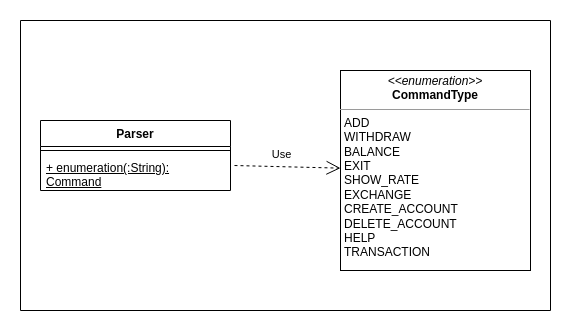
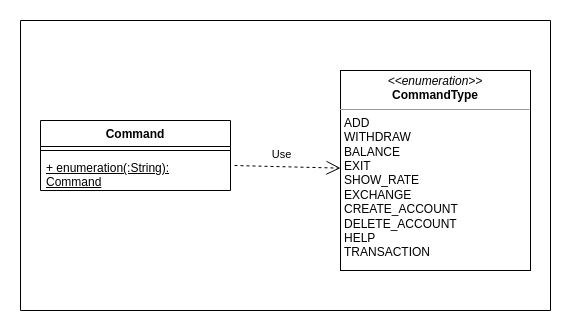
  <mxCell id="0" />
  <mxCell id="1" parent="0" />
- <mxCell id="2" value="Parser" style="swimlane;fontStyle=1;align=center;verticalAlign=top;childLayout=stackLayout;horizontal=1;startSize=26;horizontalStack=0;resizeParent=1;resizeParentMax=0;resizeLast=0;collapsible=1;marginBottom=0;whiteSpace=wrap;html=1;" parent="1" vertex="1"><mxGeometry x="40" y="120" width="190" height="70" as="geometry" /></mxCell>
+ <mxCell id="2" value="Command" style="swimlane;fontStyle=1;align=center;verticalAlign=top;childLayout=stackLayout;horizontal=1;startSize=26;horizontalStack=0;resizeParent=1;resizeParentMax=0;resizeLast=0;collapsible=1;marginBottom=0;whiteSpace=wrap;html=1;" parent="1" vertex="1"><mxGeometry x="40" y="120" width="190" height="70" as="geometry" /></mxCell>
  <mxCell id="3" value="" style="line;strokeWidth=1;fillColor=none;align=left;verticalAlign=middle;spacingTop=-1;spacingLeft=3;spacingRight=3;rotatable=0;labelPosition=right;points=[];portConstraint=eastwest;strokeColor=inherit;" parent="2" vertex="1"><mxGeometry y="26" width="190" height="8" as="geometry" /></mxCell>
  <mxCell id="4" value="&lt;u&gt;+ enumeration(:String): Command&lt;/u&gt;" style="text;strokeColor=none;fillColor=none;align=left;verticalAlign=top;spacingLeft=4;spacingRight=4;overflow=hidden;rotatable=0;points=[[0,0.5],[1,0.5]];portConstraint=eastwest;whiteSpace=wrap;html=1;" parent="2" vertex="1"><mxGeometry y="34" width="190" height="36" as="geometry" /></mxCell>
  <mxCell id="5" value="&lt;p style=&quot;margin:0px;margin-top:4px;text-align:center;&quot;&gt;&lt;i&gt;&amp;lt;&amp;lt;enumeration&amp;gt;&amp;gt;&lt;/i&gt;&lt;br&gt;&lt;b&gt;CommandType&lt;/b&gt;&lt;/p&gt;&lt;hr size=&quot;1&quot;&gt;&lt;p style=&quot;margin:0px;margin-left:4px;&quot;&gt;ADD&lt;/p&gt;&lt;p style=&quot;margin:0px;margin-left:4px;&quot;&gt;WITHDRAW&lt;/p&gt;&lt;p style=&quot;margin:0px;margin-left:4px;&quot;&gt;BALANCE&lt;/p&gt;&lt;p style=&quot;margin:0px;margin-left:4px;&quot;&gt;EXIT&lt;/p&gt;&lt;p style=&quot;margin:0px;margin-left:4px;&quot;&gt;SHOW_RATE&lt;/p&gt;&lt;p style=&quot;margin:0px;margin-left:4px;&quot;&gt;EXCHANGE&lt;/p&gt;&lt;p style=&quot;margin:0px;margin-left:4px;&quot;&gt;CREATE_ACCOUNT&lt;/p&gt;&lt;p style=&quot;margin:0px;margin-left:4px;&quot;&gt;DELETE_ACCOUNT&lt;/p&gt;&lt;p style=&quot;margin:0px;margin-left:4px;&quot;&gt;HELP&lt;br&gt;TRANSACTION&lt;/p&gt;" style="verticalAlign=top;align=left;overflow=fill;fontSize=12;fontFamily=Helvetica;html=1;whiteSpace=wrap;" parent="1" vertex="1"><mxGeometry x="340" y="70" width="190" height="200" as="geometry" /></mxCell>
  <mxCell id="6" value="Use" style="endArrow=open;endSize=12;dashed=1;html=1;rounded=0;exitX=1.021;exitY=0.306;exitDx=0;exitDy=0;exitPerimeter=0;" parent="1" source="4" target="5" edge="1"><mxGeometry x="-0.116" y="12" width="160" relative="1" as="geometry"><mxPoint x="210" y="170" as="sourcePoint" /><mxPoint x="370" y="170" as="targetPoint" /><mxPoint as="offset" /></mxGeometry></mxCell>
  <mxCell id="7" value="" style="swimlane;startSize=0;" parent="1" vertex="1"><mxGeometry x="20" y="20" width="530" height="290" as="geometry" /></mxCell>
